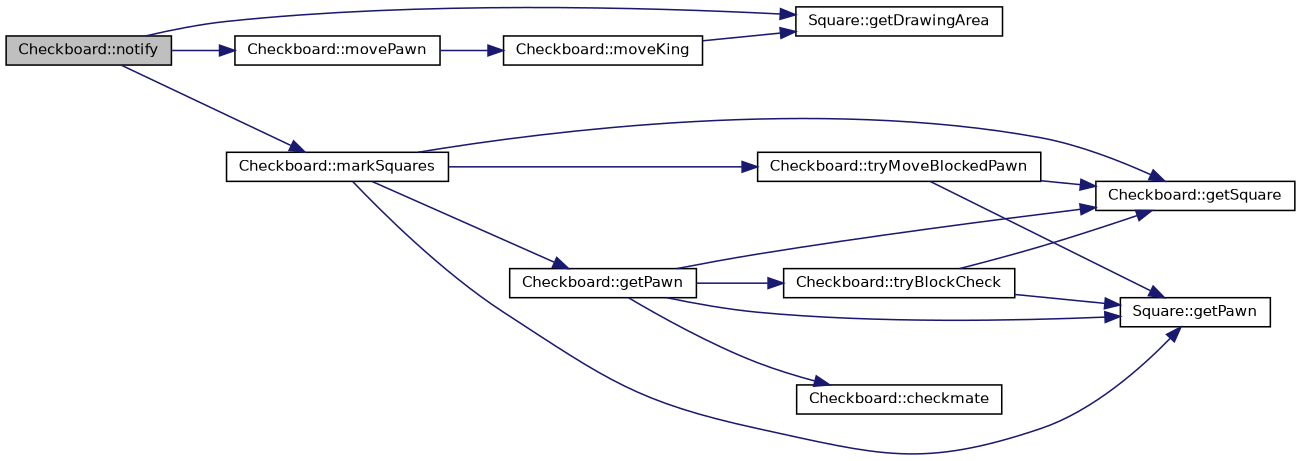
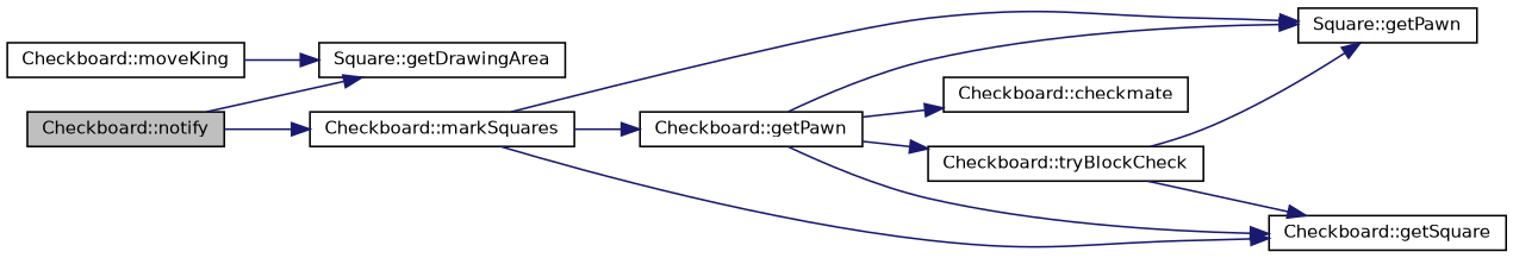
  digraph {
    rankdir=LR
    node [color=black fontname=Helvetica fontsize=10 shape=record]
    edge [color=midnightblue fontname=Helvetica fontsize=10 labelfontname=Helvetica labelfontsize=10 style=solid]
    n1 [fillcolor=grey75 fontcolor=black height=0.2 label="Checkboard::notify" style=filled width=0.4]
    n2 [height=0.2 label="Square::getDrawingArea" width=0.4]
    n3 [height=0.2 label="Checkboard::markSquares" width=0.4]
-   n4 [height=0.2 label="Checkboard::movePawn" width=0.4]
    n5 [height=0.2 label="Square::getPawn" width=0.4]
    n6 [height=0.2 label="Checkboard::getSquare" width=0.4]
    n7 [height=0.2 label="Checkboard::getPawn" width=0.4]
-   n8 [height=0.2 label="Checkboard::tryMoveBlockedPawn" width=0.4]
    n9 [height=0.2 label="Checkboard::moveKing" width=0.4]
    n10 [height=0.2 label="Checkboard::checkmate" width=0.4]
    n11 [height=0.2 label="Checkboard::tryBlockCheck" width=0.4]
    n1 -> n2
    n1 -> n3
-   n1 -> n4
    n3 -> n5
    n3 -> n6
    n3 -> n7
-   n3 -> n8
-   n4 -> n9
    n7 -> n5
    n7 -> n6
    n7 -> n10
    n7 -> n11
-   n8 -> n5
-   n8 -> n6
    n9 -> n2
    n11 -> n5
    n11 -> n6
  }
